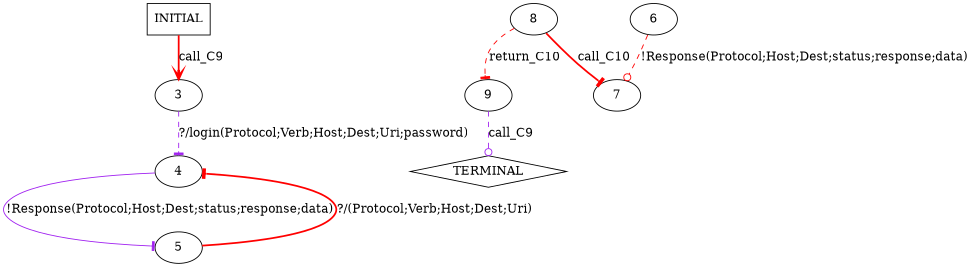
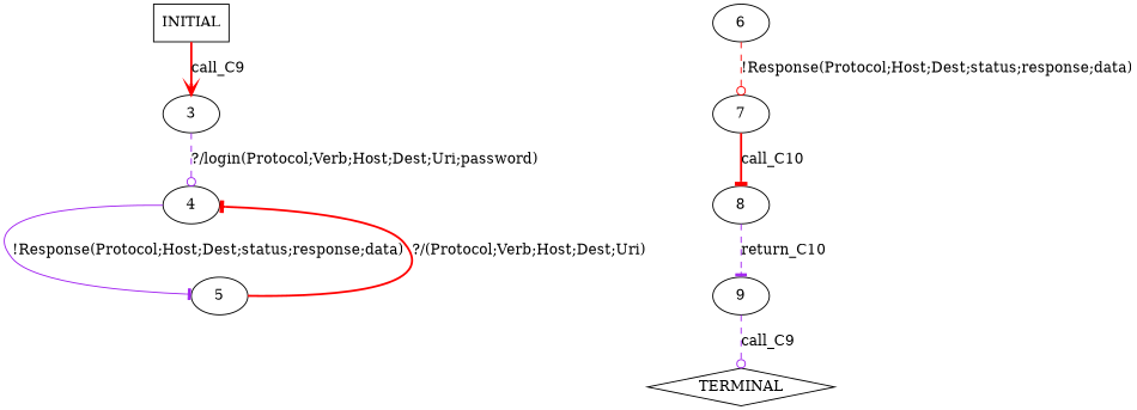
  digraph {
    edge [arrowhead=tee color=red style=dashed]
    n1 [label=INITIAL shape=box]
    n2 [label=3]
    n3 [label=4]
    n4 [label=TERMINAL shape=diamond]
    n5 [label=5]
    n6 [label=6]
    n7 [label=7]
    n8 [label=8]
    n9 [label=9]
    n1 -> n2 [arrowhead=vee label=call_C9 style=bold]
-   n2 -> n3 [color=purple label="?/login(Protocol;Verb;Host;Dest;Uri;password)"]
+   n2 -> n3 [arrowhead=odot color=purple label="?/login(Protocol;Verb;Host;Dest;Uri;password)"]
    n3 -> n5 [color=purple label="!Response(Protocol;Host;Dest;status;response;data)" style=solid]
    n5 -> n3 [label="?/(Protocol;Verb;Host;Dest;Uri)" style=bold]
    n6 -> n7 [arrowhead=odot label="!Response(Protocol;Host;Dest;status;response;data)"]
-   n8 -> n7 [label=call_C10 style=bold]
-   n8 -> n9 [label=return_C10]
+   n7 -> n8 [label=call_C10 style=bold]
+   n8 -> n9 [color=purple label=return_C10]
    n9 -> n4 [arrowhead=odot color=purple label=call_C9]
  }
